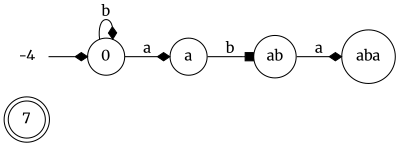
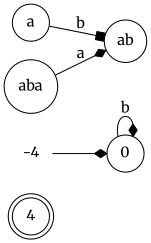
  digraph {
    fontname=Merriweather
    rankdir=LR
    node [fontname=Merriweather shape=circle]
    edge [arrowhead=diamond fontname=Merriweather]
-   4 [shape=doublecircle label=7]
+   4 [shape=doublecircle]
    n2 [color=white label=-4]
    0
    n4 [label=a]
    n5 [label=ab]
    n6 [label=aba]
    n2 -> 0
    0 -> 0 [label=b]
-   0 -> n4 [label=a]
    n4 -> n5 [arrowhead=box label=b]
-   n5 -> n6 [label=a]
+   n6 -> n5 [label=a]
  }
